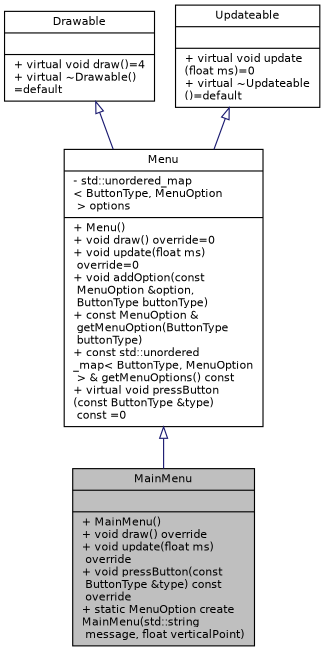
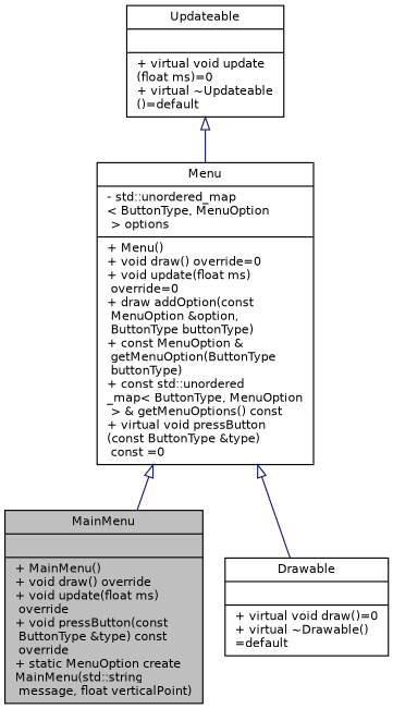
  digraph {
    node [color=black fontname=Helvetica fontsize=10 shape=record]
    edge [arrowtail=onormal color=midnightblue dir=back fontname=Helvetica fontsize=10 labelfontname=Helvetica labelfontsize=10 style=solid]
    n1 [fillcolor=grey75 fontcolor=black height=0.2 label="{MainMenu\n||+  MainMenu()\l+ void draw() override\l+ void update(float ms)\l override\l+ void pressButton(const\l ButtonType &type) const\l override\l+ static MenuOption create\lMainMenu(std::string\l message, float verticalPoint)\l}" style=filled width=0.4]
-   n2 [height=0.2 label="{Menu\n|- std::unordered_map\l\< ButtonType, MenuOption\l \> options\l|+  Menu()\l+ void draw() override=0\l+ void update(float ms)\l override=0\l+ void addOption(const\l MenuOption &option,\l ButtonType buttonType)\l+ const MenuOption &\l getMenuOption(ButtonType\l buttonType)\l+ const std::unordered\l_map\< ButtonType, MenuOption\l \> & getMenuOptions() const\l+ virtual void pressButton\l(const ButtonType &type)\l const =0\l}" width=0.4]
-   n3 [height=0.2 label="{Drawable\n||+ virtual void draw()=4\l+ virtual ~Drawable()\l=default\l}" width=0.4]
+   n2 [height=0.2 label="{Menu\n|- std::unordered_map\l\< ButtonType, MenuOption\l \> options\l|+  Menu()\l+ void draw() override=0\l+ void update(float ms)\l override=0\l+ draw addOption(const\l MenuOption &option,\l ButtonType buttonType)\l+ const MenuOption &\l getMenuOption(ButtonType\l buttonType)\l+ const std::unordered\l_map\< ButtonType, MenuOption\l \> & getMenuOptions() const\l+ virtual void pressButton\l(const ButtonType &type)\l const =0\l}" width=0.4]
+   n3 [height=0.2 label="{Drawable\n||+ virtual void draw()=0\l+ virtual ~Drawable()\l=default\l}" width=0.4]
    n4 [height=0.2 label="{Updateable\n||+ virtual void update\l(float ms)=0\l+ virtual ~Updateable\l()=default\l}" width=0.4]
    n2 -> n1
-   n3 -> n2
+   n2 -> n3
    n4 -> n2
  }
